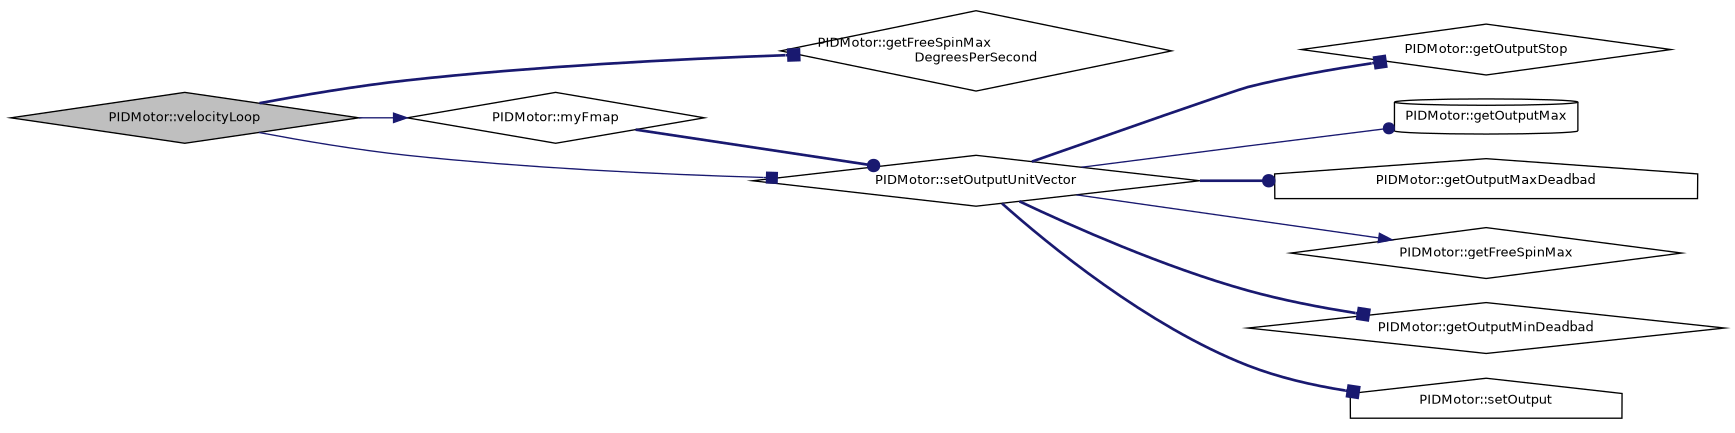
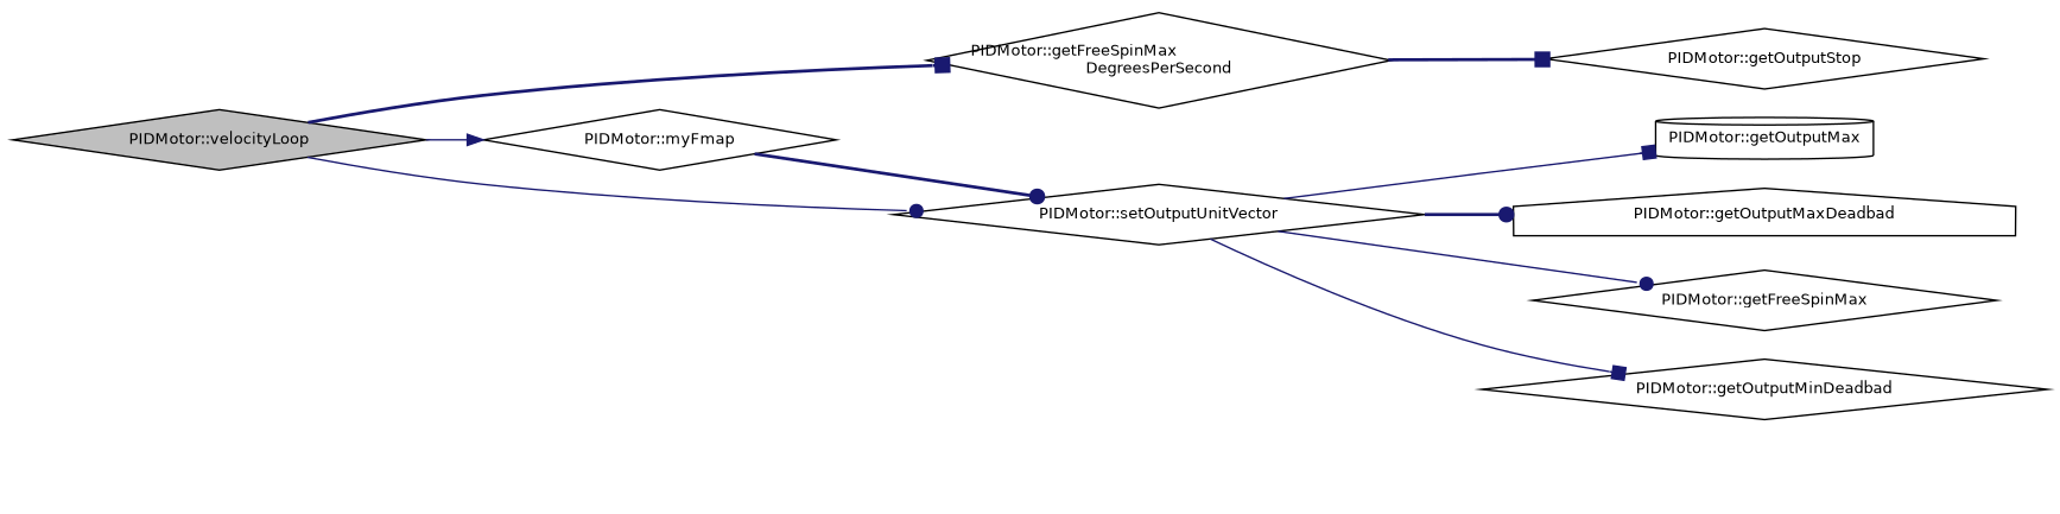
  digraph {
    rankdir=LR
    node [color=black fillcolor=white fontname=Helvetica fontsize=10 shape=diamond style=filled]
    edge [arrowhead=box color=midnightblue fontname=Helvetica fontsize=10 labelfontname=Helvetica labelfontsize=10 style=bold]
    n1 [fillcolor=grey75 fontcolor=black height=0.2 label="PIDMotor::velocityLoop" width=0.4]
    n2 [height=0.2 label="PIDMotor::getFreeSpinMax\lDegreesPerSecond" width=0.4]
    n3 [height=0.2 label="PIDMotor::myFmap" width=0.4]
    n4 [height=0.2 label="PIDMotor::setOutputUnitVector" width=0.4]
    n5 [height=0.2 label="PIDMotor::getOutputMax" shape=cylinder width=0.4]
    n6 [height=0.2 label="PIDMotor::getOutputMaxDeadbad" shape=house width=0.4]
    n7 [height=0.2 label="PIDMotor::getFreeSpinMax" width=0.4]
    n8 [height=0.2 label="PIDMotor::getOutputMinDeadbad" width=0.4]
    n9 [height=0.2 label="PIDMotor::getOutputStop" width=0.4]
-   n10 [height=0.2 label="PIDMotor::setOutput" shape=house width=0.4]
    n1 -> n2
    n1 -> n3 [arrowhead=normal style=solid]
-   n1 -> n4 [style=solid]
+   n1 -> n4 [arrowhead=dot style=solid]
    n3 -> n4 [arrowhead=dot]
-   n4 -> n5 [arrowhead=dot style=solid]
+   n4 -> n5 [style=solid]
    n4 -> n6 [arrowhead=dot]
-   n4 -> n7 [arrowhead=normal style=solid]
-   n4 -> n8
-   n4 -> n9
-   n4 -> n10
+   n4 -> n7 [arrowhead=dot style=solid]
+   n4 -> n8 [style=solid]
+   n2 -> n9
  }
